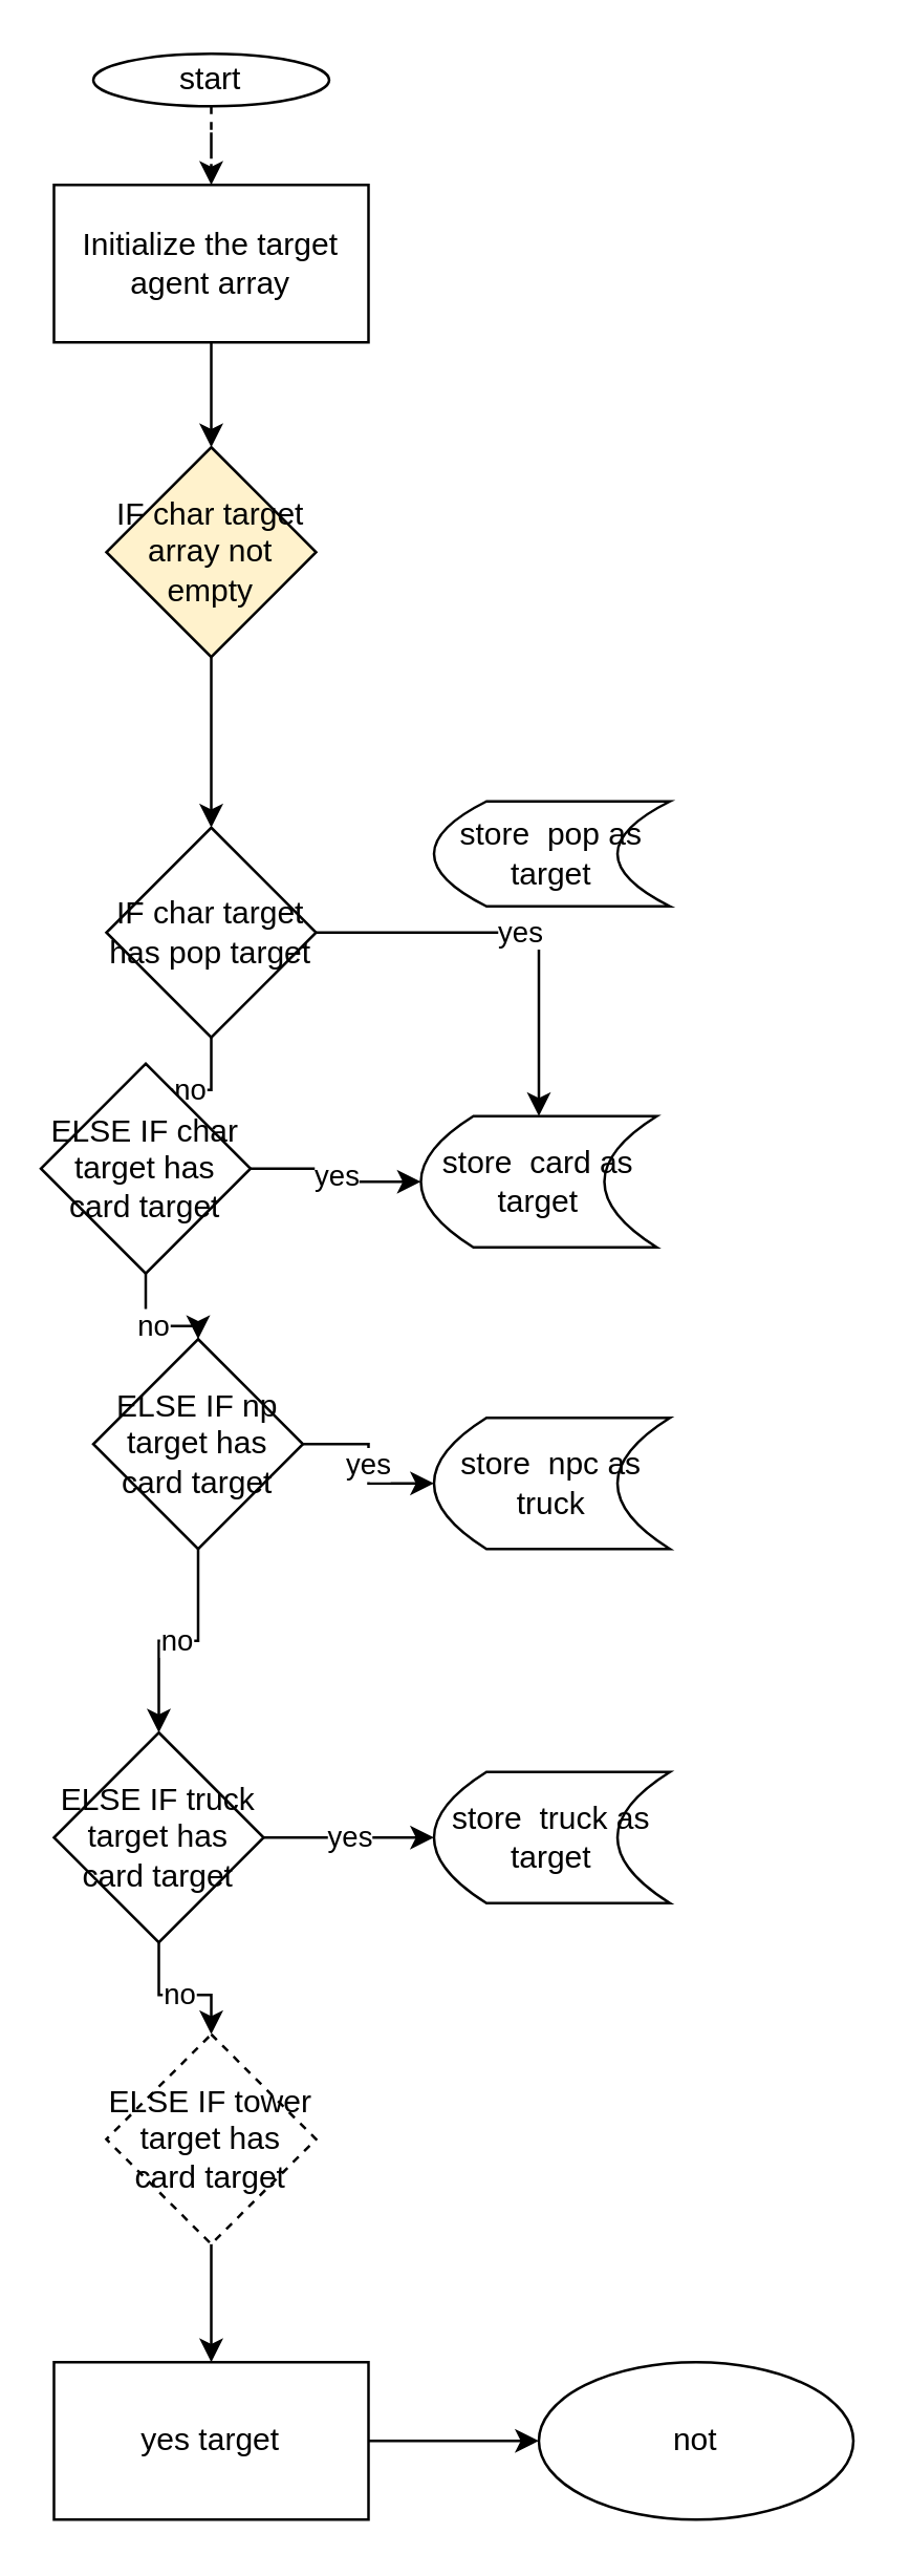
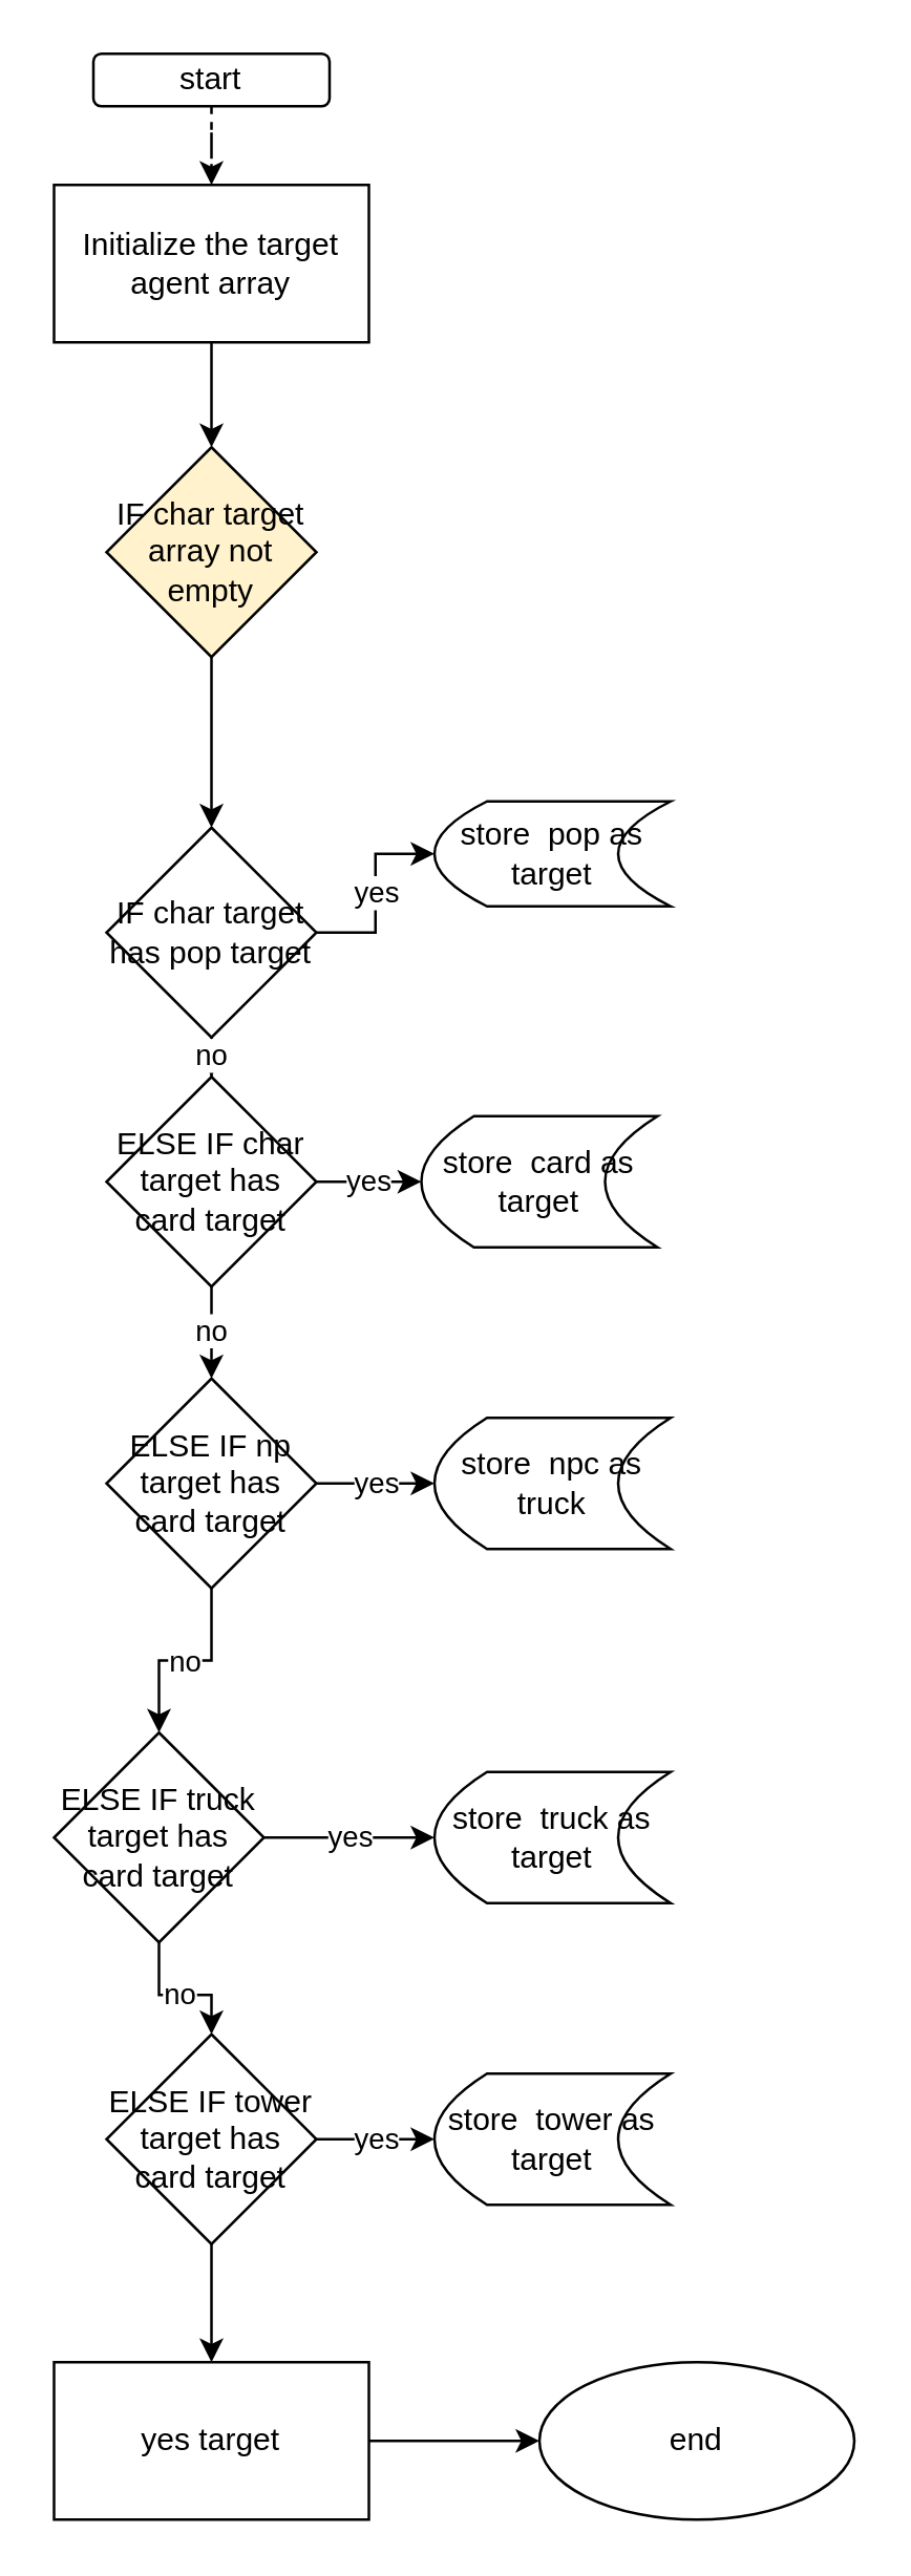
  <mxCell id="0" />
  <mxCell id="1" parent="0" />
  <mxCell id="2" value="" style="edgeStyle=orthogonalEdgeStyle;rounded=0;orthogonalLoop=1;jettySize=auto;html=1;dashed=1;" edge="1" parent="1" source="3" target="5"><mxGeometry relative="1" as="geometry" /></mxCell>
- <mxCell id="3" value="start" style="ellipse;whiteSpace=wrap;html=1;" vertex="1" parent="1"><mxGeometry x="35" y="20" width="90" height="20" as="geometry" /></mxCell>
+ <mxCell id="3" value="start" style="rounded=1;whiteSpace=wrap;html=1;" vertex="1" parent="1"><mxGeometry x="35" y="20" width="90" height="20" as="geometry" /></mxCell>
  <mxCell id="4" value="" style="edgeStyle=orthogonalEdgeStyle;rounded=0;orthogonalLoop=1;jettySize=auto;html=1;" edge="1" parent="1" source="5" target="7"><mxGeometry relative="1" as="geometry" /></mxCell>
  <mxCell id="5" value="Initialize the target agent array" style="rounded=0;whiteSpace=wrap;html=1;" vertex="1" parent="1"><mxGeometry x="20" y="70" width="120" height="60" as="geometry" /></mxCell>
  <mxCell id="6" value="" style="edgeStyle=orthogonalEdgeStyle;rounded=0;orthogonalLoop=1;jettySize=auto;html=1;" edge="1" parent="1" source="7" target="10"><mxGeometry relative="1" as="geometry" /></mxCell>
  <mxCell id="7" value="IF char target array not empty" style="rhombus;whiteSpace=wrap;html=1;rounded=0;fillColor=#fff2cc;" vertex="1" parent="1"><mxGeometry x="40" y="170" width="80" height="80" as="geometry" /></mxCell>
- <mxCell id="8" value="yes" style="edgeStyle=orthogonalEdgeStyle;rounded=0;orthogonalLoop=1;jettySize=auto;html=1;" edge="1" parent="1" source="10" target="15"><mxGeometry relative="1" as="geometry" /></mxCell>
+ <mxCell id="8" value="yes" style="edgeStyle=orthogonalEdgeStyle;rounded=0;orthogonalLoop=1;jettySize=auto;html=1;" edge="1" parent="1" source="10" target="11"><mxGeometry relative="1" as="geometry" /></mxCell>
  <mxCell id="9" value="no" style="edgeStyle=orthogonalEdgeStyle;rounded=0;orthogonalLoop=1;jettySize=auto;html=1;" edge="1" parent="1" source="10" target="14"><mxGeometry relative="1" as="geometry" /></mxCell>
  <mxCell id="10" value="IF char target has pop target" style="rhombus;whiteSpace=wrap;html=1;rounded=0;" vertex="1" parent="1"><mxGeometry x="40" y="315" width="80" height="80" as="geometry" /></mxCell>
  <mxCell id="11" value="store&amp;nbsp; pop as target" style="shape=dataStorage;whiteSpace=wrap;html=1;fixedSize=1;" vertex="1" parent="1"><mxGeometry x="165" y="305" width="90" height="40" as="geometry" /></mxCell>
  <mxCell id="12" value="yes" style="edgeStyle=orthogonalEdgeStyle;rounded=0;orthogonalLoop=1;jettySize=auto;html=1;" edge="1" parent="1" source="14" target="15"><mxGeometry relative="1" as="geometry" /></mxCell>
  <mxCell id="13" value="no" style="edgeStyle=orthogonalEdgeStyle;rounded=0;orthogonalLoop=1;jettySize=auto;html=1;" edge="1" parent="1" source="14" target="18"><mxGeometry relative="1" as="geometry" /></mxCell>
- <mxCell id="14" value="ELSE IF char target has card target" style="rhombus;whiteSpace=wrap;html=1;rounded=0;" vertex="1" parent="1"><mxGeometry x="15" y="405" width="80" height="80" as="geometry" /></mxCell>
+ <mxCell id="14" value="ELSE IF char target has card target" style="rhombus;whiteSpace=wrap;html=1;rounded=0;" vertex="1" parent="1"><mxGeometry x="40" y="410" width="80" height="80" as="geometry" /></mxCell>
  <mxCell id="15" value="store&amp;nbsp; card as target" style="shape=dataStorage;whiteSpace=wrap;html=1;fixedSize=1;" vertex="1" parent="1"><mxGeometry x="160" y="425" width="90" height="50" as="geometry" /></mxCell>
  <mxCell id="16" value="yes" style="edgeStyle=orthogonalEdgeStyle;rounded=0;orthogonalLoop=1;jettySize=auto;html=1;" edge="1" parent="1" source="18" target="19"><mxGeometry relative="1" as="geometry" /></mxCell>
  <mxCell id="17" value="no" style="edgeStyle=orthogonalEdgeStyle;rounded=0;orthogonalLoop=1;jettySize=auto;html=1;" edge="1" parent="1" source="18" target="22"><mxGeometry relative="1" as="geometry" /></mxCell>
- <mxCell id="18" value="ELSE IF np target has card target" style="rhombus;whiteSpace=wrap;html=1;rounded=0;" vertex="1" parent="1"><mxGeometry x="35" y="510" width="80" height="80" as="geometry" /></mxCell>
+ <mxCell id="18" value="ELSE IF np target has card target" style="rhombus;whiteSpace=wrap;html=1;rounded=0;" vertex="1" parent="1"><mxGeometry x="40" y="525" width="80" height="80" as="geometry" /></mxCell>
  <mxCell id="19" value="store&amp;nbsp; npc as truck" style="shape=dataStorage;whiteSpace=wrap;html=1;fixedSize=1;" vertex="1" parent="1"><mxGeometry x="165" y="540" width="90" height="50" as="geometry" /></mxCell>
  <mxCell id="20" value="yes" style="edgeStyle=orthogonalEdgeStyle;rounded=0;orthogonalLoop=1;jettySize=auto;html=1;" edge="1" parent="1" source="22" target="23"><mxGeometry relative="1" as="geometry" /></mxCell>
  <mxCell id="21" value="no" style="edgeStyle=orthogonalEdgeStyle;rounded=0;orthogonalLoop=1;jettySize=auto;html=1;" edge="1" parent="1" source="22" target="26"><mxGeometry relative="1" as="geometry" /></mxCell>
  <mxCell id="22" value="ELSE IF truck target has card target" style="rhombus;whiteSpace=wrap;html=1;rounded=0;" vertex="1" parent="1"><mxGeometry x="20" y="660" width="80" height="80" as="geometry" /></mxCell>
  <mxCell id="23" value="store&amp;nbsp; truck as target" style="shape=dataStorage;whiteSpace=wrap;html=1;fixedSize=1;" vertex="1" parent="1"><mxGeometry x="165" y="675" width="90" height="50" as="geometry" /></mxCell>
+ <mxCell id="24" value="yes" style="edgeStyle=orthogonalEdgeStyle;rounded=0;orthogonalLoop=1;jettySize=auto;html=1;" edge="1" parent="1" source="26" target="27"><mxGeometry relative="1" as="geometry" /></mxCell>
  <mxCell id="25" value="" style="edgeStyle=orthogonalEdgeStyle;rounded=0;orthogonalLoop=1;jettySize=auto;html=1;" edge="1" parent="1" source="26" target="29"><mxGeometry relative="1" as="geometry" /></mxCell>
- <mxCell id="26" value="ELSE IF tower target has card target" style="rhombus;whiteSpace=wrap;html=1;rounded=0;dashed=1;" vertex="1" parent="1"><mxGeometry x="40" y="775" width="80" height="80" as="geometry" /></mxCell>
+ <mxCell id="26" value="ELSE IF tower target has card target" style="rhombus;whiteSpace=wrap;html=1;rounded=0;" vertex="1" parent="1"><mxGeometry x="40" y="775" width="80" height="80" as="geometry" /></mxCell>
+ <mxCell id="27" value="store&amp;nbsp; tower as target" style="shape=dataStorage;whiteSpace=wrap;html=1;fixedSize=1;" vertex="1" parent="1"><mxGeometry x="165" y="790" width="90" height="50" as="geometry" /></mxCell>
  <mxCell id="28" value="" style="edgeStyle=orthogonalEdgeStyle;rounded=0;orthogonalLoop=1;jettySize=auto;html=1;" edge="1" parent="1" source="29" target="30"><mxGeometry relative="1" as="geometry" /></mxCell>
  <mxCell id="29" value="yes target" style="whiteSpace=wrap;html=1;rounded=0;" vertex="1" parent="1"><mxGeometry x="20" y="900" width="120" height="60" as="geometry" /></mxCell>
- <mxCell id="30" value="not" style="ellipse;whiteSpace=wrap;html=1;rounded=0;" vertex="1" parent="1"><mxGeometry x="205" y="900" width="120" height="60" as="geometry" /></mxCell>
+ <mxCell id="30" value="end" style="ellipse;whiteSpace=wrap;html=1;rounded=0;" vertex="1" parent="1"><mxGeometry x="205" y="900" width="120" height="60" as="geometry" /></mxCell>
